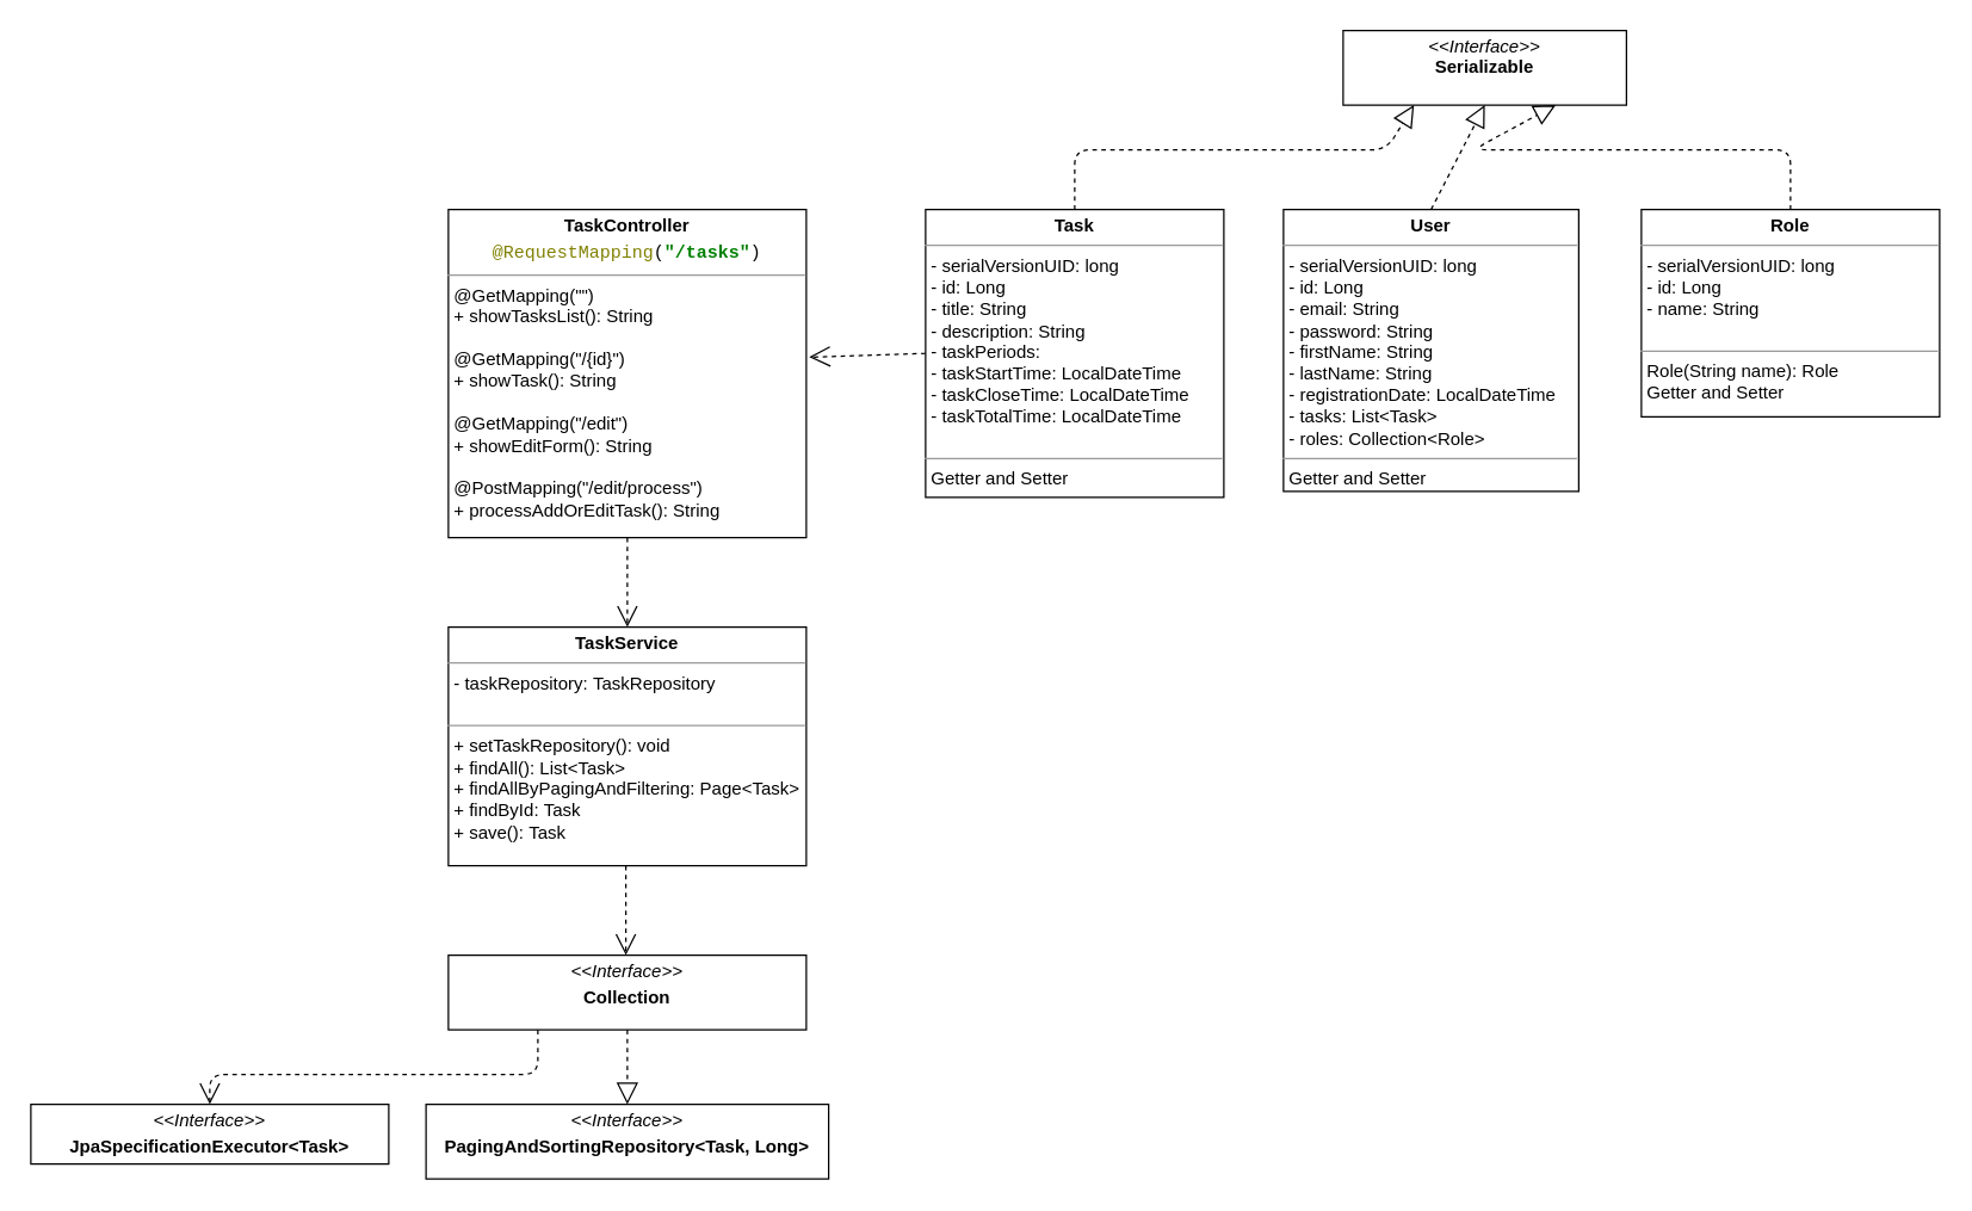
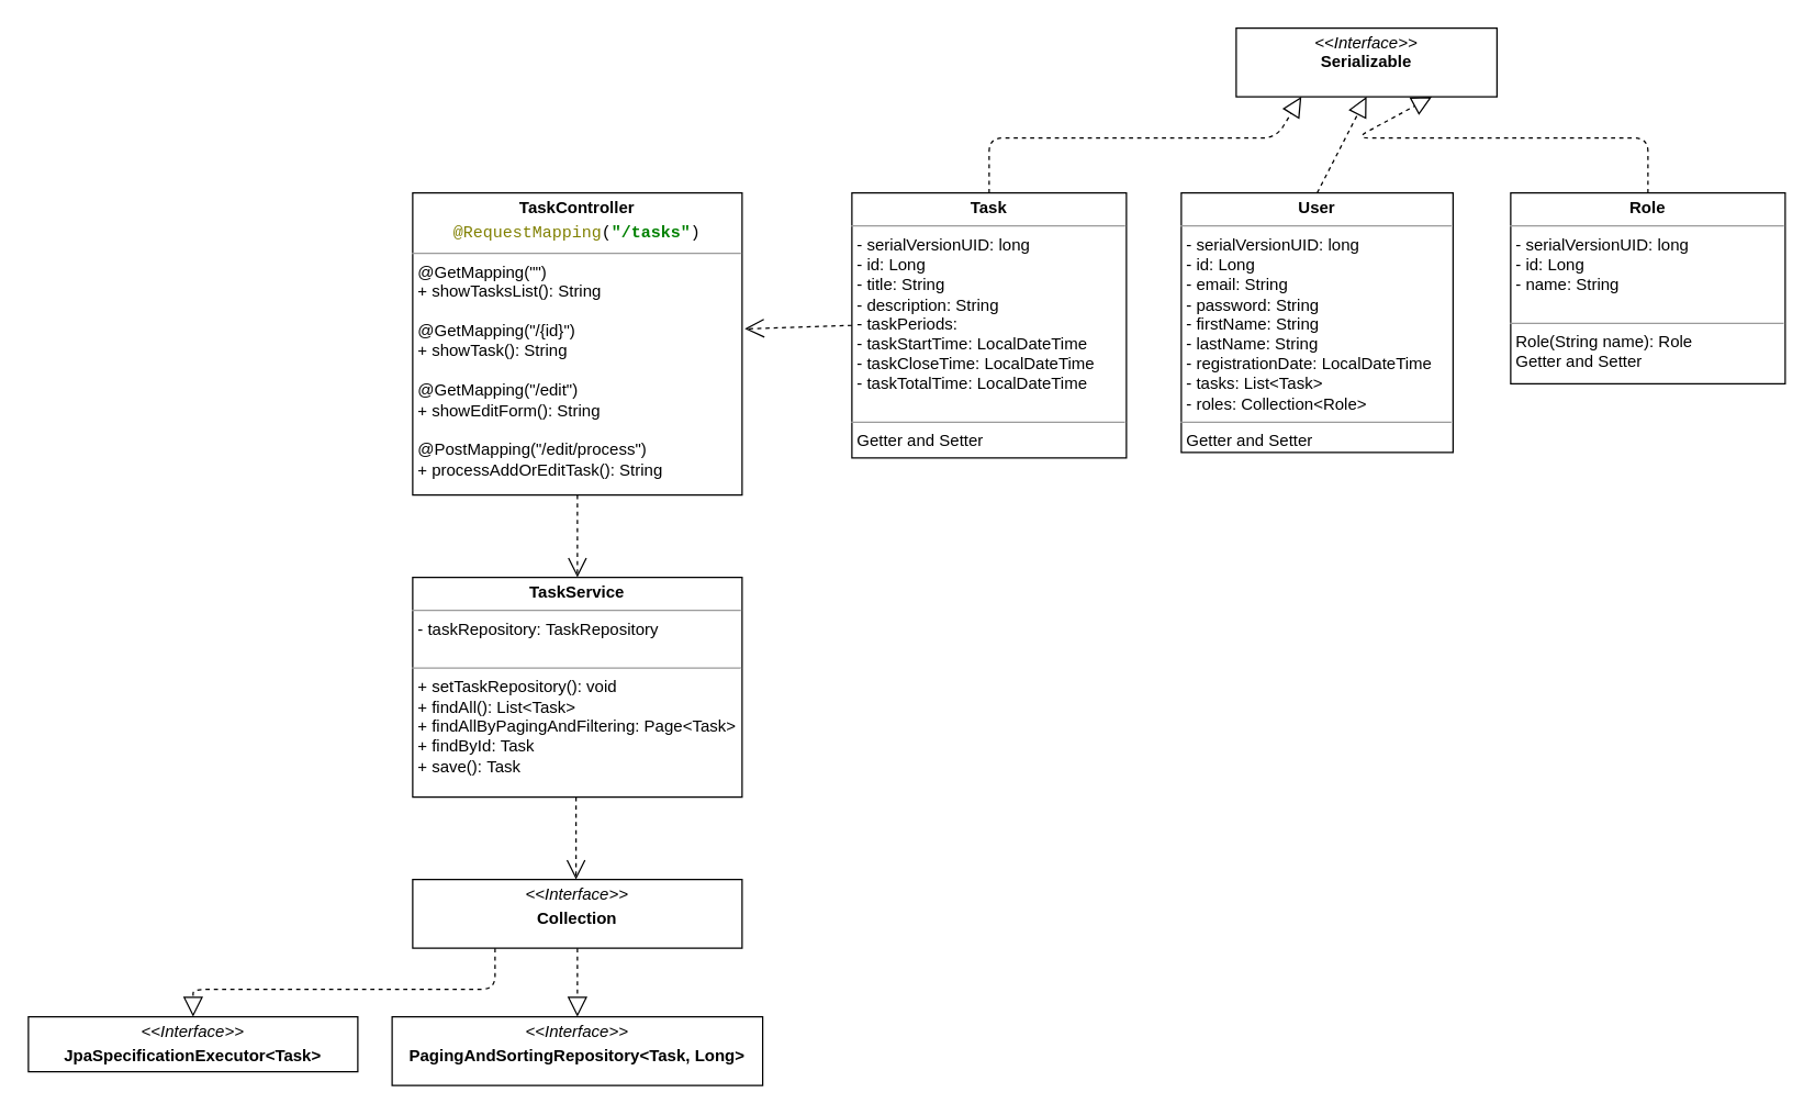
  <mxCell id="0" />
  <mxCell id="1" parent="0" />
  <mxCell id="2" value="&lt;p style=&quot;margin: 0px ; margin-top: 4px ; text-align: center&quot;&gt;&lt;b&gt;Task&lt;/b&gt;&lt;/p&gt;&lt;hr size=&quot;1&quot;&gt;&lt;p style=&quot;margin: 0px ; margin-left: 4px&quot;&gt;-&amp;nbsp;serialVersionUID: long&lt;br&gt;&lt;/p&gt;&lt;p style=&quot;margin: 0px ; margin-left: 4px&quot;&gt;- id: Long&lt;br&gt;- title: String&lt;/p&gt;&lt;p style=&quot;margin: 0px ; margin-left: 4px&quot;&gt;- description: String&lt;br&gt;&lt;/p&gt;&lt;p style=&quot;margin: 0px ; margin-left: 4px&quot;&gt;- taskPeriods:&amp;nbsp;&lt;/p&gt;&lt;p style=&quot;margin: 0px ; margin-left: 4px&quot;&gt;- taskStartTime:&amp;nbsp;LocalDateTime&lt;/p&gt;&lt;p style=&quot;margin: 0px 0px 0px 4px&quot;&gt;-&amp;nbsp;taskCloseTime:&amp;nbsp;LocalDateTime&lt;br&gt;&lt;/p&gt;&lt;p style=&quot;margin: 0px 0px 0px 4px&quot;&gt;- taskTotalTime:&amp;nbsp;LocalDateTime&lt;/p&gt;&lt;p style=&quot;margin: 0px ; margin-left: 4px&quot;&gt;&lt;br&gt;&lt;/p&gt;&lt;hr size=&quot;1&quot;&gt;&lt;p style=&quot;margin: 0px ; margin-left: 4px&quot;&gt;Getter and Setter&lt;br&gt;&lt;/p&gt;" style="verticalAlign=top;align=left;overflow=fill;fontSize=12;fontFamily=Helvetica;html=1;rounded=0;shadow=0;comic=0;labelBackgroundColor=none;strokeWidth=1" parent="1" vertex="1"><mxGeometry x="620" y="140" width="200" height="193" as="geometry" /></mxCell>
  <mxCell id="3" value="&lt;p style=&quot;margin: 0px ; margin-top: 4px ; text-align: center&quot;&gt;&lt;b&gt;User&lt;/b&gt;&lt;/p&gt;&lt;hr size=&quot;1&quot;&gt;&lt;p style=&quot;margin: 0px ; margin-left: 4px&quot;&gt;-&amp;nbsp;serialVersionUID: long&lt;/p&gt;&lt;p style=&quot;margin: 0px ; margin-left: 4px&quot;&gt;- id: Long&lt;br&gt;- email: String&lt;/p&gt;&lt;p style=&quot;margin: 0px ; margin-left: 4px&quot;&gt;- password: String&lt;br&gt;&lt;/p&gt;&lt;p style=&quot;margin: 0px ; margin-left: 4px&quot;&gt;- firstName:&amp;nbsp;String&lt;/p&gt;&lt;p style=&quot;margin: 0px ; margin-left: 4px&quot;&gt;- lastName: String&lt;br&gt;&lt;/p&gt;&lt;p style=&quot;margin: 0px ; margin-left: 4px&quot;&gt;-&amp;nbsp;registrationDate:&amp;nbsp;LocalDateTime&lt;/p&gt;&lt;p style=&quot;margin: 0px ; margin-left: 4px&quot;&gt;-&amp;nbsp;tasks:&amp;nbsp;List&amp;lt;Task&amp;gt;&lt;/p&gt;&lt;p style=&quot;margin: 0px ; margin-left: 4px&quot;&gt;-&amp;nbsp;roles:&amp;nbsp;Collection&amp;lt;Role&amp;gt;&amp;nbsp;&lt;/p&gt;&lt;hr size=&quot;1&quot;&gt;&lt;p style=&quot;margin: 0px ; margin-left: 4px&quot;&gt;Getter and Setter&lt;/p&gt;" style="verticalAlign=top;align=left;overflow=fill;fontSize=12;fontFamily=Helvetica;html=1;rounded=0;shadow=0;comic=0;labelBackgroundColor=none;strokeWidth=1" parent="1" vertex="1"><mxGeometry x="860" y="140" width="198" height="189" as="geometry" /></mxCell>
  <mxCell id="4" value="&lt;p style=&quot;margin: 0px ; margin-top: 4px ; text-align: center&quot;&gt;&lt;b&gt;Role&lt;/b&gt;&lt;/p&gt;&lt;hr size=&quot;1&quot;&gt;&lt;p style=&quot;margin: 0px ; margin-left: 4px&quot;&gt;-&amp;nbsp;serialVersionUID: long&lt;br&gt;&lt;/p&gt;&lt;p style=&quot;margin: 0px ; margin-left: 4px&quot;&gt;- id: Long&lt;br&gt;- name: String&lt;/p&gt;&lt;p style=&quot;margin: 0px ; margin-left: 4px&quot;&gt;&lt;br&gt;&lt;/p&gt;&lt;hr size=&quot;1&quot;&gt;&lt;p style=&quot;margin: 0px ; margin-left: 4px&quot;&gt;Role(String name): Role&lt;/p&gt;&lt;p style=&quot;margin: 0px ; margin-left: 4px&quot;&gt;Getter and Setter&lt;br&gt;&lt;/p&gt;" style="verticalAlign=top;align=left;overflow=fill;fontSize=12;fontFamily=Helvetica;html=1;rounded=0;shadow=0;comic=0;labelBackgroundColor=none;strokeWidth=1" parent="1" vertex="1"><mxGeometry x="1100" y="140" width="200" height="139" as="geometry" /></mxCell>
  <mxCell id="5" value="&lt;p style=&quot;margin: 0px ; margin-top: 4px ; text-align: center&quot;&gt;&lt;i&gt;&amp;lt;&amp;lt;Interface&amp;gt;&amp;gt;&lt;/i&gt;&lt;br&gt;&lt;b&gt;Serializable&lt;/b&gt;&lt;br&gt;&lt;/p&gt;&lt;p style=&quot;margin: 0px ; margin-left: 4px&quot;&gt;&lt;br&gt;&lt;/p&gt;" style="verticalAlign=top;align=left;overflow=fill;fontSize=12;fontFamily=Helvetica;html=1;rounded=0;shadow=0;comic=0;labelBackgroundColor=none;strokeWidth=1" parent="1" vertex="1"><mxGeometry x="900" y="20" width="190" height="50" as="geometry" /></mxCell>
  <mxCell id="6" value="" style="endArrow=block;dashed=1;endFill=0;endSize=12;html=1;entryX=0.5;entryY=1;entryDx=0;entryDy=0;exitX=0.5;exitY=0;exitDx=0;exitDy=0;" parent="1" source="3" target="5" edge="1"><mxGeometry width="160" relative="1" as="geometry"><mxPoint x="870" y="290" as="sourcePoint" /><mxPoint x="1030" y="290" as="targetPoint" /></mxGeometry></mxCell>
  <mxCell id="7" value="" style="endArrow=block;dashed=1;endFill=0;endSize=12;html=1;entryX=0.25;entryY=1;entryDx=0;entryDy=0;exitX=0.5;exitY=0;exitDx=0;exitDy=0;" parent="1" source="2" target="5" edge="1"><mxGeometry width="160" relative="1" as="geometry"><mxPoint x="770" y="102" as="sourcePoint" /><mxPoint x="770" y="20" as="targetPoint" /><Array as="points"><mxPoint x="720" y="100" /><mxPoint x="929" y="100" /></Array></mxGeometry></mxCell>
  <mxCell id="8" value="" style="endArrow=block;dashed=1;endFill=0;endSize=12;html=1;entryX=0.75;entryY=1;entryDx=0;entryDy=0;exitX=0.5;exitY=0;exitDx=0;exitDy=0;" parent="1" source="4" target="5" edge="1"><mxGeometry width="160" relative="1" as="geometry"><mxPoint x="730" y="147" as="sourcePoint" /><mxPoint x="939" y="68" as="targetPoint" /><Array as="points"><mxPoint x="1200" y="100" /><mxPoint x="987" y="100" /></Array></mxGeometry></mxCell>
  <mxCell id="9" value="&lt;p style=&quot;margin: 0px ; margin-top: 4px ; text-align: center&quot;&gt;&lt;b&gt;TaskController&lt;/b&gt;&lt;/p&gt;&lt;p style=&quot;margin: 0px ; margin-top: 4px ; text-align: center&quot;&gt;&lt;span style=&quot;font-family: &amp;#34;courier new&amp;#34; ; text-align: left ; color: rgb(128 , 128 , 0)&quot;&gt;@RequestMapping&lt;/span&gt;&lt;span style=&quot;background-color: rgb(255 , 255 , 255) ; font-family: &amp;#34;courier new&amp;#34; ; text-align: left&quot;&gt;(&lt;/span&gt;&lt;span style=&quot;font-family: &amp;#34;courier new&amp;#34; ; text-align: left ; color: rgb(0 , 128 , 0) ; font-weight: bold&quot;&gt;&quot;/tasks&quot;&lt;/span&gt;&lt;span style=&quot;background-color: rgb(255 , 255 , 255) ; font-family: &amp;#34;courier new&amp;#34; ; text-align: left&quot;&gt;)&lt;/span&gt;&lt;/p&gt;&lt;hr size=&quot;1&quot;&gt;&lt;p style=&quot;margin: 0px ; margin-left: 4px&quot;&gt;@GetMapping(&quot;&quot;)&lt;br&gt;&lt;/p&gt;&lt;p style=&quot;margin: 0px ; margin-left: 4px&quot;&gt;+ showTasksList(): String&lt;br&gt;&lt;/p&gt;&lt;p style=&quot;margin: 0px ; margin-left: 4px&quot;&gt;&lt;br&gt;&lt;/p&gt;&lt;p style=&quot;margin: 0px ; margin-left: 4px&quot;&gt;@GetMapping(&quot;/{id}&quot;)&lt;br&gt;&lt;/p&gt;&lt;p style=&quot;margin: 0px ; margin-left: 4px&quot;&gt;+&amp;nbsp;showTask(): String&lt;/p&gt;&lt;p style=&quot;margin: 0px ; margin-left: 4px&quot;&gt;&lt;br&gt;&lt;/p&gt;&lt;p style=&quot;margin: 0px ; margin-left: 4px&quot;&gt;@GetMapping(&quot;/edit&quot;)&lt;br&gt;&lt;/p&gt;&lt;p style=&quot;margin: 0px ; margin-left: 4px&quot;&gt;+&amp;nbsp;showEditForm(): String&lt;/p&gt;&lt;p style=&quot;margin: 0px ; margin-left: 4px&quot;&gt;&lt;br&gt;&lt;/p&gt;&lt;p style=&quot;margin: 0px ; margin-left: 4px&quot;&gt;@PostMapping(&quot;/edit/process&quot;)&lt;br&gt;&lt;/p&gt;&lt;p style=&quot;margin: 0px ; margin-left: 4px&quot;&gt;+&amp;nbsp;processAddOrEditTask():&amp;nbsp;String&lt;/p&gt;&lt;p style=&quot;margin: 0px ; margin-left: 4px&quot;&gt;&lt;br&gt;&lt;/p&gt;" style="verticalAlign=top;align=left;overflow=fill;fontSize=12;fontFamily=Helvetica;html=1;rounded=0;shadow=0;comic=0;labelBackgroundColor=none;strokeWidth=1" vertex="1" parent="1"><mxGeometry x="300" y="140" width="240" height="220" as="geometry" /></mxCell>
  <mxCell id="10" value="&lt;p style=&quot;margin: 0px ; margin-top: 4px ; text-align: center&quot;&gt;&lt;b&gt;TaskService&lt;/b&gt;&lt;/p&gt;&lt;hr size=&quot;1&quot;&gt;&lt;p style=&quot;margin: 0px ; margin-left: 4px&quot;&gt;-&amp;nbsp;taskRepository:&amp;nbsp;TaskRepository&lt;/p&gt;&lt;p style=&quot;margin: 0px ; margin-left: 4px&quot;&gt;&lt;br&gt;&lt;/p&gt;&lt;hr size=&quot;1&quot;&gt;&lt;p style=&quot;margin: 0px ; margin-left: 4px&quot;&gt;+&amp;nbsp;setTaskRepository():&amp;nbsp;void&lt;/p&gt;&lt;p style=&quot;margin: 0px ; margin-left: 4px&quot;&gt;+&amp;nbsp;findAll(): List&amp;lt;Task&amp;gt;&amp;nbsp;&lt;/p&gt;&lt;p style=&quot;margin: 0px ; margin-left: 4px&quot;&gt;+&amp;nbsp;findAllByPagingAndFiltering:&amp;nbsp;Page&amp;lt;Task&amp;gt;&lt;/p&gt;&lt;p style=&quot;margin: 0px ; margin-left: 4px&quot;&gt;+&amp;nbsp;findById:&amp;nbsp;Task&lt;/p&gt;&lt;p style=&quot;margin: 0px ; margin-left: 4px&quot;&gt;+&amp;nbsp;save():&amp;nbsp;Task&lt;/p&gt;" style="verticalAlign=top;align=left;overflow=fill;fontSize=12;fontFamily=Helvetica;html=1;rounded=0;shadow=0;comic=0;labelBackgroundColor=none;strokeWidth=1" vertex="1" parent="1"><mxGeometry x="300" y="420" width="240" height="160" as="geometry" /></mxCell>
  <mxCell id="11" value="&lt;p style=&quot;margin: 0px ; margin-top: 4px ; text-align: center&quot;&gt;&lt;i&gt;&amp;lt;&amp;lt;Interface&amp;gt;&amp;gt;&lt;/i&gt;&lt;br&gt;&lt;/p&gt;&lt;p style=&quot;margin: 0px ; margin-top: 4px ; text-align: center&quot;&gt;&lt;b&gt;Collection&lt;/b&gt;&lt;br&gt;&lt;/p&gt;&lt;p style=&quot;margin: 0px ; margin-left: 4px&quot;&gt;&lt;br&gt;&lt;/p&gt;" style="verticalAlign=top;align=left;overflow=fill;fontSize=12;fontFamily=Helvetica;html=1;rounded=0;shadow=0;comic=0;labelBackgroundColor=none;strokeWidth=1" vertex="1" parent="1"><mxGeometry x="300" y="640" width="240" height="50" as="geometry" /></mxCell>
  <mxCell id="12" value="&lt;p style=&quot;margin: 0px ; margin-top: 4px ; text-align: center&quot;&gt;&lt;i&gt;&amp;lt;&amp;lt;Interface&amp;gt;&amp;gt;&lt;/i&gt;&lt;br&gt;&lt;/p&gt;&lt;p style=&quot;margin: 0px ; margin-top: 4px ; text-align: center&quot;&gt;&lt;b&gt;PagingAndSortingRepository&amp;lt;Task, Long&amp;gt;&lt;/b&gt;&lt;br&gt;&lt;/p&gt;&lt;p style=&quot;margin: 0px ; margin-left: 4px&quot;&gt;&lt;br&gt;&lt;/p&gt;" style="verticalAlign=top;align=left;overflow=fill;fontSize=12;fontFamily=Helvetica;html=1;rounded=0;shadow=0;comic=0;labelBackgroundColor=none;strokeWidth=1" vertex="1" parent="1"><mxGeometry x="285" y="740" width="270" height="50" as="geometry" /></mxCell>
  <mxCell id="13" value="&lt;p style=&quot;margin: 0px ; margin-top: 4px ; text-align: center&quot;&gt;&lt;i&gt;&amp;lt;&amp;lt;Interface&amp;gt;&amp;gt;&lt;/i&gt;&lt;br&gt;&lt;/p&gt;&lt;p style=&quot;margin: 0px ; margin-top: 4px ; text-align: center&quot;&gt;&lt;b&gt;JpaSpecificationExecutor&amp;lt;Task&amp;gt;&lt;/b&gt;&lt;br&gt;&lt;/p&gt;&lt;p style=&quot;margin: 0px ; margin-left: 4px&quot;&gt;&lt;br&gt;&lt;/p&gt;" style="verticalAlign=top;align=left;overflow=fill;fontSize=12;fontFamily=Helvetica;html=1;rounded=0;shadow=0;comic=0;labelBackgroundColor=none;strokeWidth=1" vertex="1" parent="1"><mxGeometry x="20" y="740" width="240" height="40" as="geometry" /></mxCell>
- <mxCell id="14" value="" style="endArrow=open;dashed=1;endFill=0;endSize=12;html=1;entryX=0.5;entryY=0;entryDx=0;entryDy=0;exitX=0.25;exitY=1;exitDx=0;exitDy=0;" edge="1" parent="1" source="11" target="13"><mxGeometry width="160" relative="1" as="geometry"><mxPoint x="20" y="810" as="sourcePoint" /><mxPoint x="180" y="810" as="targetPoint" /><Array as="points"><mxPoint x="360" y="720" /><mxPoint x="140" y="720" /></Array></mxGeometry></mxCell>
+ <mxCell id="14" value="" style="endArrow=block;dashed=1;endFill=0;endSize=12;html=1;entryX=0.5;entryY=0;entryDx=0;entryDy=0;exitX=0.25;exitY=1;exitDx=0;exitDy=0;" edge="1" parent="1" source="11" target="13"><mxGeometry width="160" relative="1" as="geometry"><mxPoint x="20" y="810" as="sourcePoint" /><mxPoint x="180" y="810" as="targetPoint" /><Array as="points"><mxPoint x="360" y="720" /><mxPoint x="140" y="720" /></Array></mxGeometry></mxCell>
  <mxCell id="15" value="" style="endArrow=block;dashed=1;endFill=0;endSize=12;html=1;exitX=0.5;exitY=1;exitDx=0;exitDy=0;entryX=0.5;entryY=0;entryDx=0;entryDy=0;" edge="1" parent="1" source="11" target="12"><mxGeometry width="160" relative="1" as="geometry"><mxPoint x="20" y="810" as="sourcePoint" /><mxPoint x="180" y="810" as="targetPoint" /></mxGeometry></mxCell>
  <mxCell id="16" value="" style="endArrow=open;endFill=1;endSize=12;html=1;dashed=1;exitX=0;exitY=0.5;exitDx=0;exitDy=0;entryX=1.008;entryY=0.45;entryDx=0;entryDy=0;entryPerimeter=0;" edge="1" parent="1" source="2" target="9"><mxGeometry width="160" relative="1" as="geometry"><mxPoint x="20" y="810" as="sourcePoint" /><mxPoint x="180" y="810" as="targetPoint" /></mxGeometry></mxCell>
  <mxCell id="17" value="" style="endArrow=open;endFill=1;endSize=12;html=1;dashed=1;exitX=0.5;exitY=1;exitDx=0;exitDy=0;entryX=0.5;entryY=0;entryDx=0;entryDy=0;" edge="1" parent="1" source="9" target="10"><mxGeometry width="160" relative="1" as="geometry"><mxPoint x="398" y="380" as="sourcePoint" /><mxPoint x="319.92" y="382.5" as="targetPoint" /></mxGeometry></mxCell>
  <mxCell id="18" value="" style="endArrow=open;endFill=1;endSize=12;html=1;dashed=1;exitX=0.5;exitY=1;exitDx=0;exitDy=0;entryX=0.5;entryY=0;entryDx=0;entryDy=0;" edge="1" parent="1"><mxGeometry width="160" relative="1" as="geometry"><mxPoint x="419" y="580" as="sourcePoint" /><mxPoint x="419" y="640" as="targetPoint" /></mxGeometry></mxCell>
